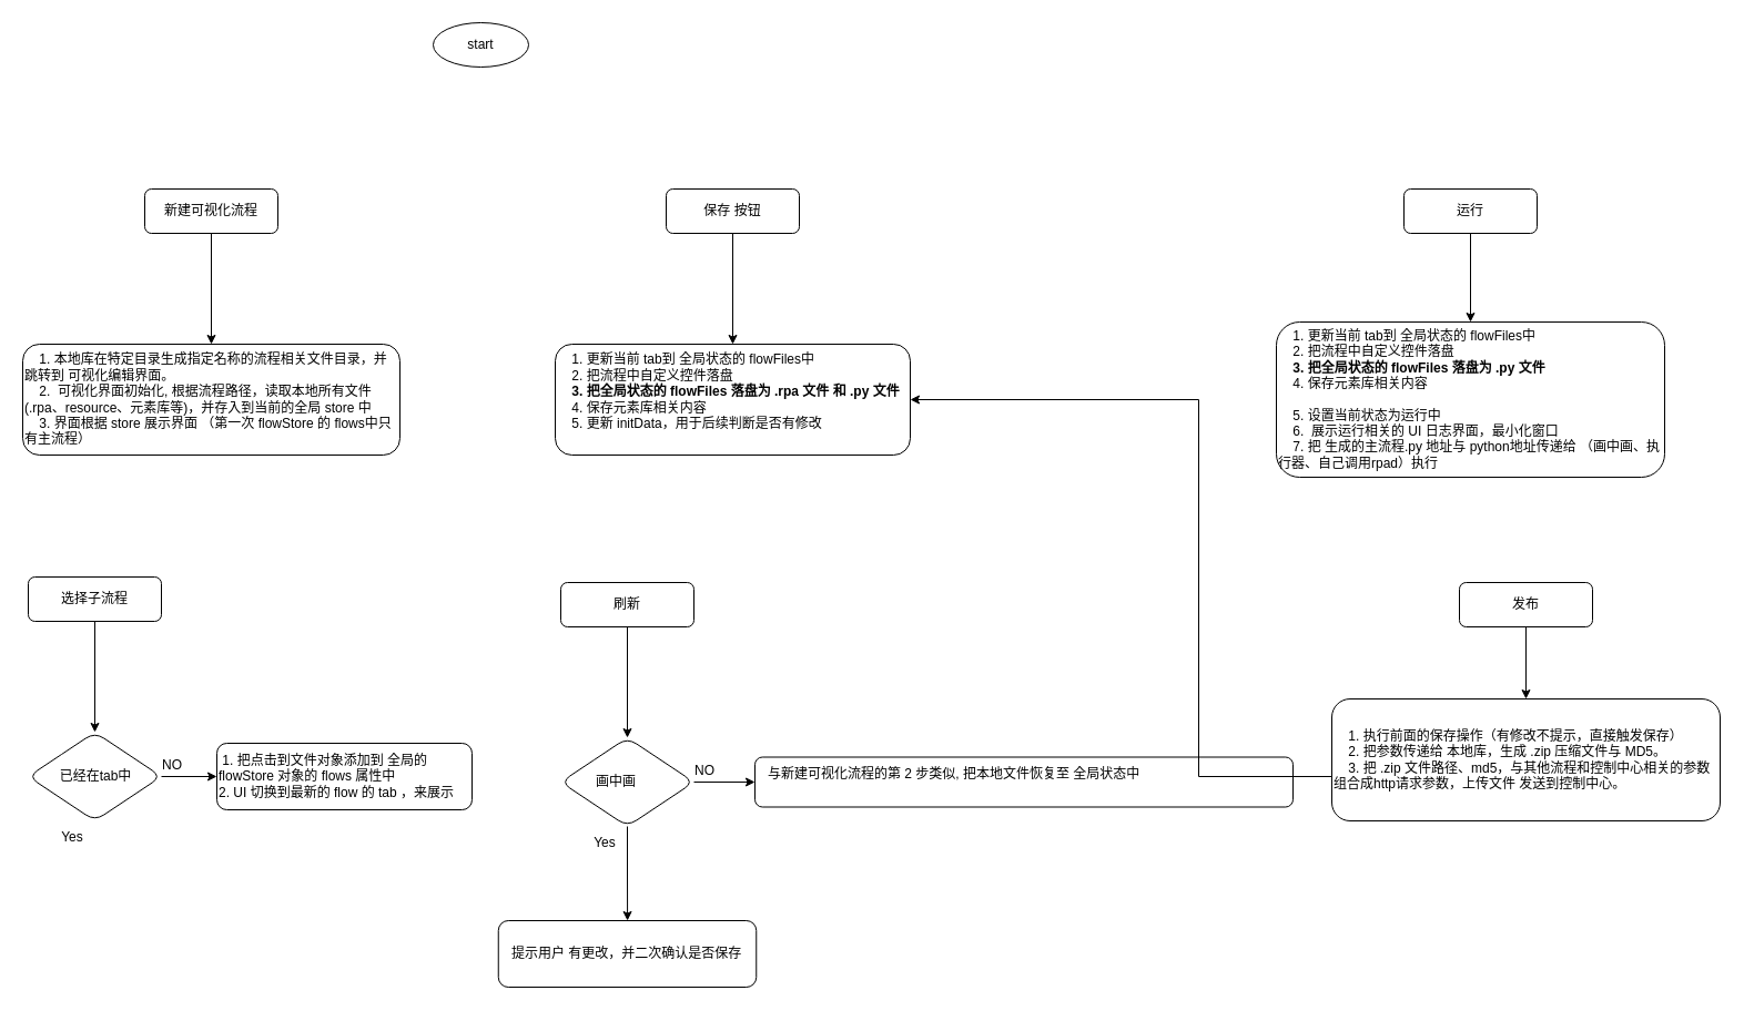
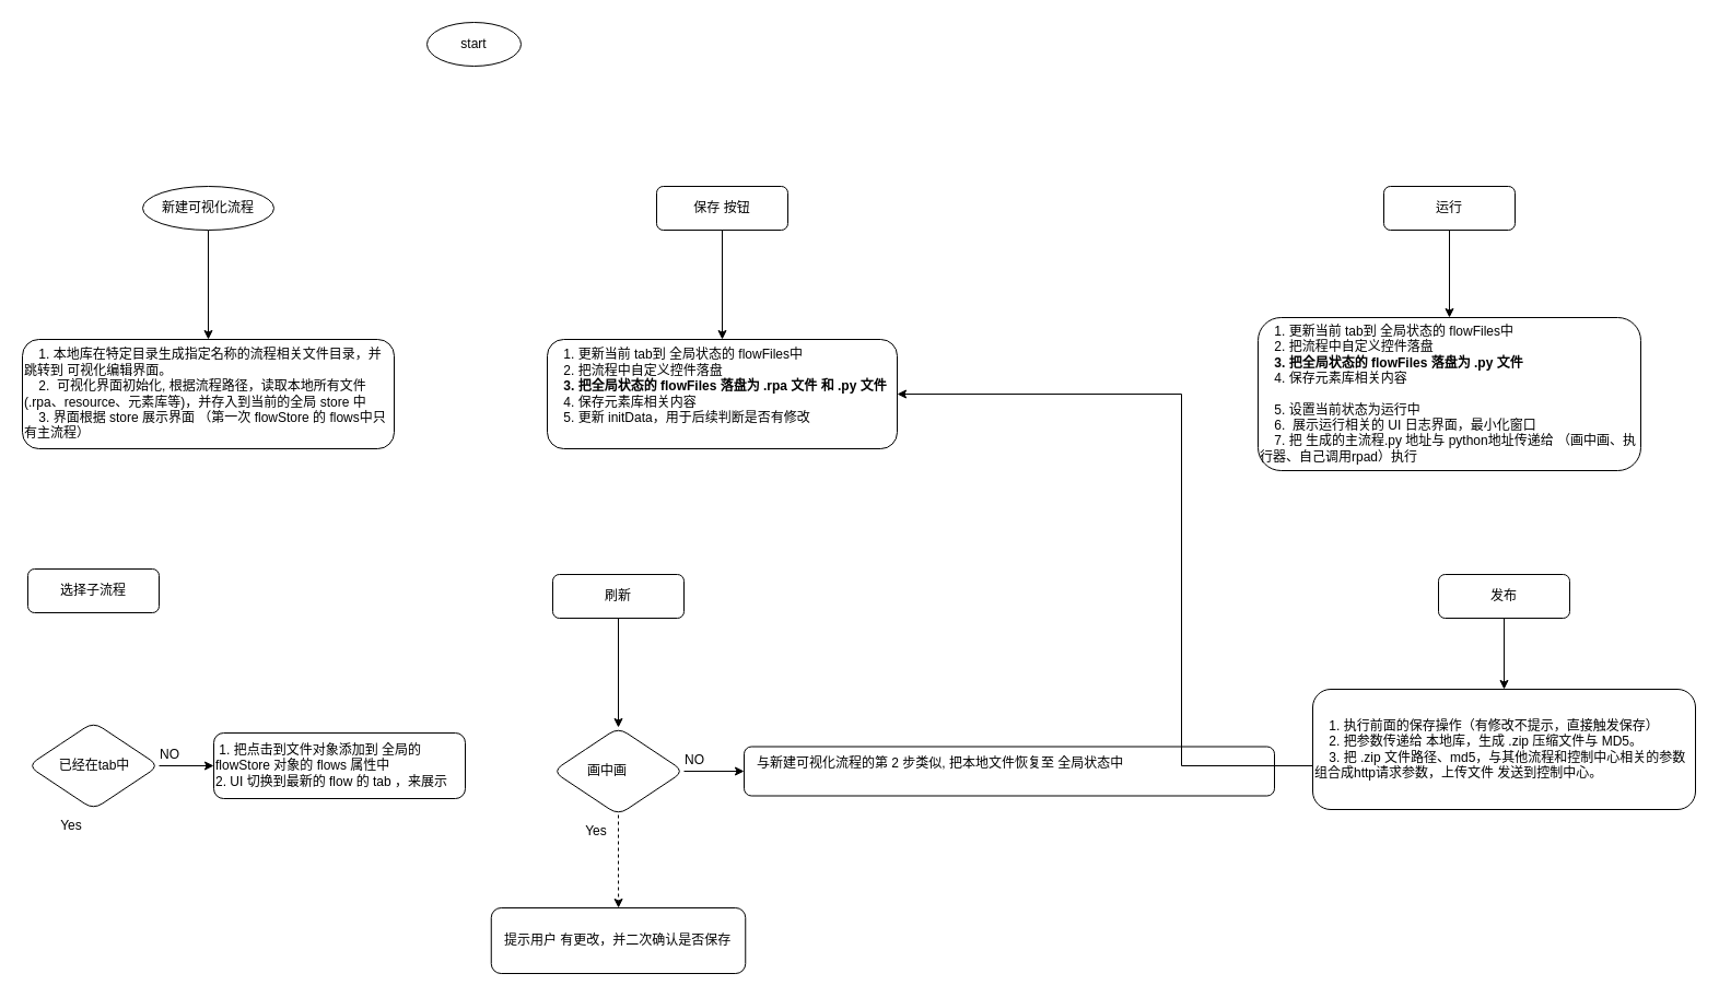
  <mxCell id="0" />
  <mxCell id="1" parent="0" />
  <mxCell id="2" value="" style="edgeStyle=orthogonalEdgeStyle;rounded=0;orthogonalLoop=1;jettySize=auto;html=1;fontFamily=Helvetica;fontSize=12;fontColor=default;" edge="1" parent="1" source="3" target="4"><mxGeometry relative="1" as="geometry" /></mxCell>
  <mxCell id="3" value="保存 按钮" style="rounded=1;whiteSpace=wrap;html=1;fontSize=12;glass=0;strokeWidth=1;shadow=0;" parent="1" vertex="1"><mxGeometry x="600" y="170" width="120" height="40" as="geometry" /></mxCell>
  <mxCell id="4" value="&lt;span style=&quot;background-color: initial;&quot;&gt;&amp;nbsp; &amp;nbsp; 1. 更新当前 tab到 全局状态的 flowFiles中&lt;/span&gt;&lt;br&gt;&lt;span style=&quot;background-color: initial;&quot;&gt;&amp;nbsp; &amp;nbsp; 2. 把流程中自定义控件落盘&lt;/span&gt;&lt;br&gt;&lt;b style=&quot;background-color: initial;&quot;&gt;&amp;nbsp; &amp;nbsp; 3. 把全局状态的 flowFiles 落盘为 .rpa 文件 和 .py 文件&lt;/b&gt;&lt;br&gt;&lt;span style=&quot;background-color: initial;&quot;&gt;&amp;nbsp; &amp;nbsp; 4. 保存元素库相关内容&lt;/span&gt;&lt;br&gt;&lt;div&gt;&amp;nbsp; &amp;nbsp; 5. 更新 initData，用于后续判断是否有修改&lt;/div&gt;&lt;div&gt;&lt;br&gt;&lt;/div&gt;" style="rounded=1;whiteSpace=wrap;html=1;fontSize=12;glass=0;strokeWidth=1;shadow=0;align=left;" parent="1" vertex="1"><mxGeometry x="500" y="310" width="320" height="100" as="geometry" /></mxCell>
  <mxCell id="5" value="start" style="ellipse;whiteSpace=wrap;html=1;" vertex="1" parent="1"><mxGeometry x="390" y="20" width="86" height="40" as="geometry" /></mxCell>
  <mxCell id="6" value="" style="edgeStyle=orthogonalEdgeStyle;rounded=0;orthogonalLoop=1;jettySize=auto;html=1;fontFamily=Helvetica;fontSize=12;fontColor=default;" edge="1" parent="1" source="7" target="8"><mxGeometry relative="1" as="geometry" /></mxCell>
- <mxCell id="7" value="新建可视化流程" style="rounded=1;whiteSpace=wrap;html=1;fontSize=12;glass=0;strokeWidth=1;shadow=0;" vertex="1" parent="1"><mxGeometry x="130" y="170" width="120" height="40" as="geometry" /></mxCell>
+ <mxCell id="7" value="新建可视化流程" style="ellipse;whiteSpace=wrap;html=1;fontSize=12;glass=0;strokeWidth=1;shadow=0;" vertex="1" parent="1"><mxGeometry x="130" y="170" width="120" height="40" as="geometry" /></mxCell>
  <mxCell id="8" value="&lt;span style=&quot;background-color: initial;&quot;&gt;&amp;nbsp; &amp;nbsp; 1. 本地库在特定目录生成指定名称的流程相关文件目录，并跳转到 可视化编辑界面。&lt;/span&gt;&lt;div&gt;&lt;span style=&quot;background-color: initial;&quot;&gt;&amp;nbsp; &amp;nbsp; 2.&amp;nbsp; 可视化界面初始化, 根据流程路径，读取本地所有文件(.rpa、resource、元素库等)，并存入到当前的全局 store 中&lt;/span&gt;&lt;/div&gt;&lt;div&gt;&lt;span style=&quot;background-color: initial;&quot;&gt;&amp;nbsp; &amp;nbsp; 3. 界面根据 store 展示界面 （第一次 flowStore 的 flows中只有主流程）&lt;/span&gt;&lt;/div&gt;" style="rounded=1;whiteSpace=wrap;html=1;fontSize=12;glass=0;strokeWidth=1;shadow=0;align=left;" vertex="1" parent="1"><mxGeometry x="20" y="310" width="340" height="100" as="geometry" /></mxCell>
- <mxCell id="9" value="" style="edgeStyle=orthogonalEdgeStyle;rounded=0;orthogonalLoop=1;jettySize=auto;html=1;fontFamily=Helvetica;fontSize=12;fontColor=default;" edge="1" parent="1" source="10" target="12"><mxGeometry relative="1" as="geometry" /></mxCell>
  <mxCell id="10" value="选择子流程" style="rounded=1;whiteSpace=wrap;html=1;fontSize=12;glass=0;strokeWidth=1;shadow=0;" vertex="1" parent="1"><mxGeometry x="25" y="520" width="120" height="40" as="geometry" /></mxCell>
  <mxCell id="11" value="" style="edgeStyle=orthogonalEdgeStyle;rounded=0;orthogonalLoop=1;jettySize=auto;html=1;fontFamily=Helvetica;fontSize=12;fontColor=default;" edge="1" parent="1" source="12" target="13"><mxGeometry relative="1" as="geometry" /></mxCell>
  <mxCell id="12" value="&lt;div style=&quot;&quot;&gt;&lt;span style=&quot;background-color: initial;&quot;&gt;&amp;nbsp; &amp;nbsp; &amp;nbsp; &amp;nbsp; 已经在tab中&lt;/span&gt;&lt;/div&gt;" style="rhombus;whiteSpace=wrap;html=1;rounded=1;shadow=0;glass=0;strokeColor=default;strokeWidth=1;align=left;verticalAlign=middle;fontFamily=Helvetica;fontSize=12;fontColor=default;fillColor=default;" vertex="1" parent="1"><mxGeometry x="25" y="660" width="120" height="80" as="geometry" /></mxCell>
  <mxCell id="13" value="&amp;nbsp;1. 把点击到文件对象添加到 全局的 flowStore 对象的 flows 属性中&lt;div&gt;2. UI 切换到最新的 flow 的 tab ，来展示&lt;/div&gt;" style="rounded=1;whiteSpace=wrap;html=1;fontSize=12;glass=0;strokeWidth=1;shadow=0;align=left;" vertex="1" parent="1"><mxGeometry x="195" y="670" width="230" height="60" as="geometry" /></mxCell>
  <mxCell id="14" value="NO" style="text;html=1;align=center;verticalAlign=middle;whiteSpace=wrap;rounded=0;fontFamily=Helvetica;fontSize=12;fontColor=default;" vertex="1" parent="1"><mxGeometry x="125" y="675" width="60" height="30" as="geometry" /></mxCell>
  <mxCell id="15" value="Yes" style="text;html=1;align=center;verticalAlign=middle;whiteSpace=wrap;rounded=0;fontFamily=Helvetica;fontSize=12;fontColor=default;" vertex="1" parent="1"><mxGeometry x="35" y="740" width="60" height="30" as="geometry" /></mxCell>
  <mxCell id="16" value="" style="edgeStyle=orthogonalEdgeStyle;rounded=0;orthogonalLoop=1;jettySize=auto;html=1;fontFamily=Helvetica;fontSize=12;fontColor=default;" edge="1" parent="1" source="17" target="21"><mxGeometry relative="1" as="geometry" /></mxCell>
  <mxCell id="17" value="刷新" style="rounded=1;whiteSpace=wrap;html=1;fontSize=12;glass=0;strokeWidth=1;shadow=0;" vertex="1" parent="1"><mxGeometry x="505" y="525" width="120" height="40" as="geometry" /></mxCell>
  <mxCell id="18" value="&amp;nbsp; &amp;nbsp;提示用户 有更改，并二次确认是否保存" style="rounded=1;whiteSpace=wrap;html=1;fontSize=12;glass=0;strokeWidth=1;shadow=0;align=left;" vertex="1" parent="1"><mxGeometry x="448.75" y="830" width="232.5" height="60" as="geometry" /></mxCell>
- <mxCell id="19" value="" style="edgeStyle=orthogonalEdgeStyle;rounded=0;orthogonalLoop=1;jettySize=auto;html=1;fontFamily=Helvetica;fontSize=12;fontColor=default;" edge="1" parent="1" source="21" target="18"><mxGeometry relative="1" as="geometry" /></mxCell>
+ <mxCell id="19" value="" style="edgeStyle=orthogonalEdgeStyle;rounded=0;orthogonalLoop=1;jettySize=auto;html=1;fontFamily=Helvetica;fontSize=12;fontColor=default;dashed=1;" edge="1" parent="1" source="21" target="18"><mxGeometry relative="1" as="geometry" /></mxCell>
  <mxCell id="20" value="" style="edgeStyle=orthogonalEdgeStyle;rounded=0;orthogonalLoop=1;jettySize=auto;html=1;fontFamily=Helvetica;fontSize=12;fontColor=default;" edge="1" parent="1" source="21" target="22"><mxGeometry relative="1" as="geometry" /></mxCell>
  <mxCell id="21" value="&lt;div style=&quot;&quot;&gt;&amp;nbsp; &amp;nbsp; &amp;nbsp; &amp;nbsp; &amp;nbsp;画中画&lt;/div&gt;" style="rhombus;whiteSpace=wrap;html=1;rounded=1;shadow=0;glass=0;strokeColor=default;strokeWidth=1;align=left;verticalAlign=middle;fontFamily=Helvetica;fontSize=12;fontColor=default;fillColor=default;" vertex="1" parent="1"><mxGeometry x="505" y="665" width="120" height="80" as="geometry" /></mxCell>
  <mxCell id="22" value="&amp;nbsp; &amp;nbsp;与新建可视化流程的第 2 步类似, 把本地文件恢复至 全局状态中&lt;div&gt;&amp;nbsp; &amp;nbsp;&amp;nbsp;&lt;/div&gt;" style="rounded=1;whiteSpace=wrap;html=1;fontSize=12;glass=0;strokeWidth=1;shadow=0;align=left;" vertex="1" parent="1"><mxGeometry x="680" y="682.5" width="485" height="45" as="geometry" /></mxCell>
  <mxCell id="23" value="NO" style="text;html=1;align=center;verticalAlign=middle;whiteSpace=wrap;rounded=0;fontFamily=Helvetica;fontSize=12;fontColor=default;" vertex="1" parent="1"><mxGeometry x="605" y="680" width="60" height="30" as="geometry" /></mxCell>
  <mxCell id="24" value="Yes" style="text;html=1;align=center;verticalAlign=middle;whiteSpace=wrap;rounded=0;fontFamily=Helvetica;fontSize=12;fontColor=default;" vertex="1" parent="1"><mxGeometry x="515" y="745" width="60" height="30" as="geometry" /></mxCell>
  <mxCell id="25" value="" style="edgeStyle=orthogonalEdgeStyle;rounded=0;orthogonalLoop=1;jettySize=auto;html=1;fontFamily=Helvetica;fontSize=12;fontColor=default;" edge="1" parent="1" source="26" target="27"><mxGeometry relative="1" as="geometry" /></mxCell>
  <mxCell id="26" value="运行" style="rounded=1;whiteSpace=wrap;html=1;fontSize=12;glass=0;strokeWidth=1;shadow=0;" vertex="1" parent="1"><mxGeometry x="1265" y="170" width="120" height="40" as="geometry" /></mxCell>
  <mxCell id="27" value="&lt;span style=&quot;background-color: initial;&quot;&gt;&amp;nbsp; &amp;nbsp; 1. 更新当前 tab到 全局状态的 flowFiles中&lt;/span&gt;&lt;br&gt;&lt;span style=&quot;background-color: initial;&quot;&gt;&amp;nbsp; &amp;nbsp; 2. 把流程中自定义控件落盘&lt;/span&gt;&lt;br&gt;&lt;b style=&quot;background-color: initial;&quot;&gt;&amp;nbsp; &amp;nbsp; 3. 把全局状态的 flowFiles 落盘为 .py 文件&lt;/b&gt;&lt;br&gt;&lt;span style=&quot;background-color: initial;&quot;&gt;&amp;nbsp; &amp;nbsp; 4. 保存元素库相关内容&lt;/span&gt;&lt;br&gt;&lt;div&gt;&amp;nbsp; &amp;nbsp;&amp;nbsp;&lt;/div&gt;&lt;div&gt;&amp;nbsp; &amp;nbsp; 5. 设置当前状态为运行中&lt;/div&gt;&lt;div&gt;&amp;nbsp; &amp;nbsp; 6.&amp;nbsp; 展示运行相关的 UI 日志界面，最小化窗口&lt;/div&gt;&lt;div&gt;&amp;nbsp; &amp;nbsp; 7. 把 生成的主流程.py 地址与 python地址传递给 （画中画、执行器、自己调用rpad）执行&lt;/div&gt;" style="rounded=1;whiteSpace=wrap;html=1;fontSize=12;glass=0;strokeWidth=1;shadow=0;align=left;" vertex="1" parent="1"><mxGeometry x="1150" y="290" width="350" height="140" as="geometry" /></mxCell>
  <mxCell id="28" value="" style="edgeStyle=orthogonalEdgeStyle;rounded=0;orthogonalLoop=1;jettySize=auto;html=1;fontFamily=Helvetica;fontSize=12;fontColor=default;" edge="1" parent="1" source="29" target="31"><mxGeometry relative="1" as="geometry" /></mxCell>
  <mxCell id="29" value="发布" style="rounded=1;whiteSpace=wrap;html=1;fontSize=12;glass=0;strokeWidth=1;shadow=0;" vertex="1" parent="1"><mxGeometry x="1315" y="525" width="120" height="40" as="geometry" /></mxCell>
  <mxCell id="30" style="edgeStyle=orthogonalEdgeStyle;rounded=0;orthogonalLoop=1;jettySize=auto;html=1;entryX=1;entryY=0.5;entryDx=0;entryDy=0;fontFamily=Helvetica;fontSize=12;fontColor=default;" edge="1" parent="1" source="31" target="4"><mxGeometry relative="1" as="geometry"><Array as="points"><mxPoint x="1080" y="700" /><mxPoint x="1080" y="360" /></Array></mxGeometry></mxCell>
  <mxCell id="31" value="&amp;nbsp; &amp;nbsp; 1. 执行前面的保存操作（有修改不提示，直接触发保存）&lt;div&gt;&amp;nbsp; &amp;nbsp; 2. 把参数传递给 本地库，生成 .zip 压缩文件与 MD5。&lt;/div&gt;&lt;div&gt;&amp;nbsp; &amp;nbsp; 3. 把 .zip 文件路径、md5，与其他流程和控制中心相关的参数组合成http请求参数，上传文件 发送到控制中心。&lt;/div&gt;" style="rounded=1;whiteSpace=wrap;html=1;fontSize=12;glass=0;strokeWidth=1;shadow=0;align=left;" vertex="1" parent="1"><mxGeometry x="1200" y="630" width="350" height="110" as="geometry" /></mxCell>
